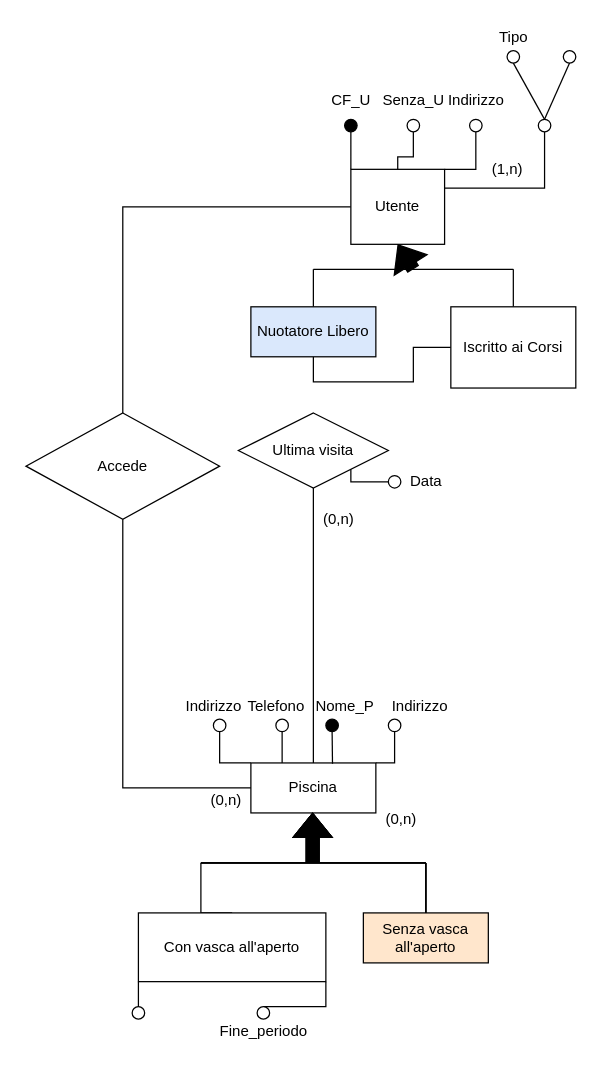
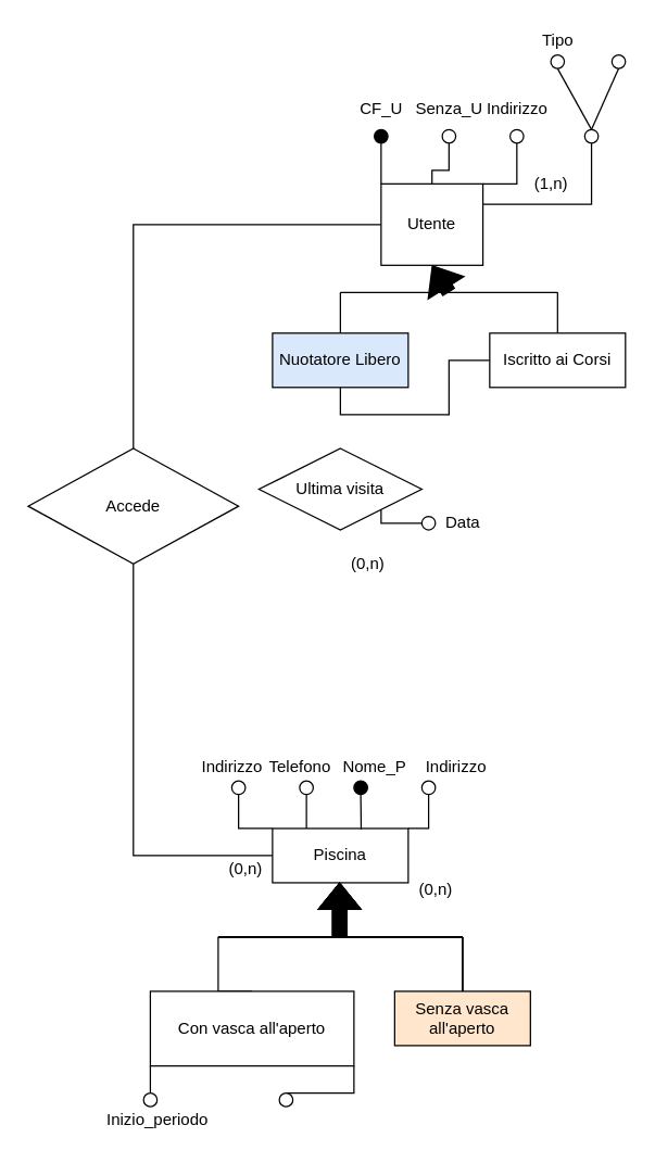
  <mxCell id="0" />
  <mxCell id="1" parent="0" />
  <mxCell id="2" style="edgeStyle=orthogonalEdgeStyle;rounded=0;orthogonalLoop=1;jettySize=auto;html=1;exitX=0;exitY=0;exitDx=0;exitDy=0;endArrow=none;endFill=0;fillColor=#000000;" edge="1" parent="1" source="6" target="14"><mxGeometry relative="1" as="geometry" /></mxCell>
  <mxCell id="3" style="edgeStyle=orthogonalEdgeStyle;rounded=0;orthogonalLoop=1;jettySize=auto;html=1;exitX=1;exitY=0;exitDx=0;exitDy=0;entryX=0.5;entryY=1;entryDx=0;entryDy=0;endArrow=none;endFill=0;fillColor=#000000;" edge="1" parent="1" source="6" target="18"><mxGeometry relative="1" as="geometry" /></mxCell>
  <mxCell id="4" style="edgeStyle=orthogonalEdgeStyle;rounded=0;orthogonalLoop=1;jettySize=auto;html=1;exitX=1;exitY=0.25;exitDx=0;exitDy=0;entryX=0.5;entryY=1;entryDx=0;entryDy=0;endArrow=none;endFill=0;fillColor=#000000;" edge="1" parent="1" source="6" target="21"><mxGeometry relative="1" as="geometry" /></mxCell>
  <mxCell id="5" style="edgeStyle=orthogonalEdgeStyle;rounded=0;orthogonalLoop=1;jettySize=auto;html=1;exitX=0;exitY=0.5;exitDx=0;exitDy=0;entryX=0.5;entryY=0;entryDx=0;entryDy=0;endArrow=none;endFill=0;" edge="1" parent="1" source="6" target="44"><mxGeometry relative="1" as="geometry" /></mxCell>
  <mxCell id="6" value="Utente" style="whiteSpace=wrap;html=1;align=center;" vertex="1" parent="1"><mxGeometry x="280" y="135" width="75" height="60" as="geometry" /></mxCell>
  <mxCell id="7" value="" style="shape=flexArrow;endArrow=classic;html=1;rounded=0;entryX=0.5;entryY=1;entryDx=0;entryDy=0;fillColor=#000000;" edge="1" parent="1" target="6"><mxGeometry width="50" height="50" relative="1" as="geometry"><mxPoint x="330" y="215" as="sourcePoint" /><mxPoint x="350" y="195" as="targetPoint" /></mxGeometry></mxCell>
  <mxCell id="8" value="" style="endArrow=none;html=1;rounded=0;fillColor=#000000;" edge="1" parent="1"><mxGeometry width="50" height="50" relative="1" as="geometry"><mxPoint x="250" y="215" as="sourcePoint" /><mxPoint x="410" y="215" as="targetPoint" /></mxGeometry></mxCell>
  <mxCell id="9" style="edgeStyle=orthogonalEdgeStyle;rounded=0;orthogonalLoop=1;jettySize=auto;html=1;exitX=0.5;exitY=0;exitDx=0;exitDy=0;fillColor=#000000;endArrow=none;endFill=0;" edge="1" parent="1" source="11"><mxGeometry relative="1" as="geometry"><mxPoint x="250" y="215" as="targetPoint" /></mxGeometry></mxCell>
  <mxCell id="10" style="edgeStyle=orthogonalEdgeStyle;rounded=0;orthogonalLoop=1;jettySize=auto;html=1;exitX=0.5;exitY=1;exitDx=0;exitDy=0;endArrow=none;endFill=0;" edge="1" parent="1" source="11" target="13"><mxGeometry relative="1" as="geometry"><mxPoint x="250" y="320" as="targetPoint" /></mxGeometry></mxCell>
  <mxCell id="11" value="Nuotatore Libero" style="whiteSpace=wrap;html=1;align=center;fillColor=#dae8fc;" vertex="1" parent="1"><mxGeometry x="200" y="245" width="100" height="40" as="geometry" /></mxCell>
  <mxCell id="12" style="edgeStyle=orthogonalEdgeStyle;rounded=0;orthogonalLoop=1;jettySize=auto;html=1;exitX=0.5;exitY=0;exitDx=0;exitDy=0;endArrow=none;endFill=0;fillColor=#000000;" edge="1" parent="1" source="13"><mxGeometry relative="1" as="geometry"><mxPoint x="410" y="215" as="targetPoint" /></mxGeometry></mxCell>
- <mxCell id="13" value="Iscritto ai Corsi" style="whiteSpace=wrap;html=1;align=center;" vertex="1" parent="1"><mxGeometry x="360" y="245" width="100" height="65" as="geometry" /></mxCell>
+ <mxCell id="13" value="Iscritto ai Corsi" style="whiteSpace=wrap;html=1;align=center;" vertex="1" parent="1"><mxGeometry x="360" y="245" width="100" height="40" as="geometry" /></mxCell>
  <mxCell id="14" value="" style="ellipse;whiteSpace=wrap;html=1;aspect=fixed;fillColor=#000000;" vertex="1" parent="1"><mxGeometry x="275" y="95" width="10" height="10" as="geometry" /></mxCell>
  <mxCell id="15" value="" style="edgeStyle=orthogonalEdgeStyle;rounded=0;orthogonalLoop=1;jettySize=auto;html=1;endArrow=none;endFill=0;fillColor=#000000;" edge="1" parent="1" source="16" target="6"><mxGeometry relative="1" as="geometry" /></mxCell>
  <mxCell id="16" value="" style="ellipse;whiteSpace=wrap;html=1;aspect=fixed;" vertex="1" parent="1"><mxGeometry x="325" y="95" width="10" height="10" as="geometry" /></mxCell>
  <mxCell id="17" value="CF_U" style="text;html=1;align=center;verticalAlign=middle;resizable=0;points=[];autosize=1;strokeColor=none;fillColor=none;" vertex="1" parent="1"><mxGeometry x="255" y="70" width="50" height="20" as="geometry" /></mxCell>
  <mxCell id="18" value="" style="ellipse;whiteSpace=wrap;html=1;aspect=fixed;" vertex="1" parent="1"><mxGeometry x="375" y="95" width="10" height="10" as="geometry" /></mxCell>
  <mxCell id="19" value="Senza_U" style="text;html=1;align=center;verticalAlign=middle;resizable=0;points=[];autosize=1;strokeColor=none;fillColor=none;" vertex="1" parent="1"><mxGeometry x="300" y="70" width="60" height="20" as="geometry" /></mxCell>
  <mxCell id="20" value="Indirizzo" style="text;html=1;align=center;verticalAlign=middle;resizable=0;points=[];autosize=1;strokeColor=none;fillColor=none;" vertex="1" parent="1"><mxGeometry x="350" y="70" width="60" height="20" as="geometry" /></mxCell>
  <mxCell id="21" value="" style="ellipse;whiteSpace=wrap;html=1;aspect=fixed;" vertex="1" parent="1"><mxGeometry x="430" y="95" width="10" height="10" as="geometry" /></mxCell>
  <mxCell id="22" value="" style="ellipse;whiteSpace=wrap;html=1;aspect=fixed;" vertex="1" parent="1"><mxGeometry x="405" y="40" width="10" height="10" as="geometry" /></mxCell>
  <mxCell id="23" value="" style="ellipse;whiteSpace=wrap;html=1;aspect=fixed;" vertex="1" parent="1"><mxGeometry x="450" y="40" width="10" height="10" as="geometry" /></mxCell>
  <mxCell id="24" value="" style="endArrow=none;html=1;rounded=0;fillColor=#000000;exitX=0.5;exitY=0;exitDx=0;exitDy=0;entryX=0.5;entryY=1;entryDx=0;entryDy=0;" edge="1" parent="1" source="21" target="23"><mxGeometry width="50" height="50" relative="1" as="geometry"><mxPoint x="400" y="100" as="sourcePoint" /><mxPoint x="450" y="50" as="targetPoint" /></mxGeometry></mxCell>
  <mxCell id="25" value="" style="endArrow=none;html=1;rounded=0;fillColor=#000000;exitX=0.5;exitY=0;exitDx=0;exitDy=0;" edge="1" parent="1" source="21"><mxGeometry width="50" height="50" relative="1" as="geometry"><mxPoint x="395" y="95" as="sourcePoint" /><mxPoint x="410" y="50" as="targetPoint" /></mxGeometry></mxCell>
  <mxCell id="26" value="Tipo" style="text;html=1;align=center;verticalAlign=middle;resizable=0;points=[];autosize=1;strokeColor=none;fillColor=none;" vertex="1" parent="1"><mxGeometry x="390" y="20" width="40" height="20" as="geometry" /></mxCell>
  <mxCell id="27" value="(1,n)" style="text;html=1;align=center;verticalAlign=middle;resizable=0;points=[];autosize=1;strokeColor=none;fillColor=none;" vertex="1" parent="1"><mxGeometry x="385" y="125" width="40" height="20" as="geometry" /></mxCell>
  <mxCell id="28" style="edgeStyle=orthogonalEdgeStyle;rounded=0;orthogonalLoop=1;jettySize=auto;html=1;exitX=0;exitY=0;exitDx=0;exitDy=0;entryX=0.5;entryY=1;entryDx=0;entryDy=0;endArrow=none;endFill=0;fillColor=#000000;" edge="1" parent="1" source="31" target="49"><mxGeometry relative="1" as="geometry" /></mxCell>
  <mxCell id="29" style="edgeStyle=orthogonalEdgeStyle;rounded=0;orthogonalLoop=1;jettySize=auto;html=1;exitX=0.25;exitY=0;exitDx=0;exitDy=0;entryX=0.5;entryY=1;entryDx=0;entryDy=0;endArrow=none;endFill=0;fillColor=#000000;" edge="1" parent="1" source="31" target="54"><mxGeometry relative="1" as="geometry" /></mxCell>
  <mxCell id="30" style="edgeStyle=orthogonalEdgeStyle;rounded=0;orthogonalLoop=1;jettySize=auto;html=1;exitX=1;exitY=0;exitDx=0;exitDy=0;entryX=0.5;entryY=1;entryDx=0;entryDy=0;endArrow=none;endFill=0;fillColor=#000000;" edge="1" parent="1" source="31" target="56"><mxGeometry relative="1" as="geometry" /></mxCell>
  <mxCell id="31" value="Piscina" style="whiteSpace=wrap;html=1;align=center;" vertex="1" parent="1"><mxGeometry x="200" y="610" width="100" height="40" as="geometry" /></mxCell>
  <mxCell id="32" value="" style="shape=flexArrow;endArrow=classic;html=1;rounded=0;entryX=0.5;entryY=1;entryDx=0;entryDy=0;fillColor=#000000;" edge="1" parent="1"><mxGeometry width="50" height="50" relative="1" as="geometry"><mxPoint x="249.41" y="690" as="sourcePoint" /><mxPoint x="249.41" y="650" as="targetPoint" /></mxGeometry></mxCell>
  <mxCell id="33" value="" style="endArrow=none;html=1;rounded=0;fillColor=#000000;" edge="1" parent="1"><mxGeometry width="50" height="50" relative="1" as="geometry"><mxPoint x="160" y="690" as="sourcePoint" /><mxPoint x="340" y="690" as="targetPoint" /></mxGeometry></mxCell>
  <mxCell id="34" style="edgeStyle=orthogonalEdgeStyle;rounded=0;orthogonalLoop=1;jettySize=auto;html=1;exitX=0.5;exitY=0;exitDx=0;exitDy=0;endArrow=none;endFill=0;fillColor=#000000;" edge="1" parent="1" source="37"><mxGeometry relative="1" as="geometry"><mxPoint x="160" y="690" as="targetPoint" /><Array as="points"><mxPoint x="160" y="710" /><mxPoint x="160" y="710" /></Array></mxGeometry></mxCell>
  <mxCell id="35" style="edgeStyle=orthogonalEdgeStyle;rounded=0;orthogonalLoop=1;jettySize=auto;html=1;exitX=1;exitY=1;exitDx=0;exitDy=0;entryX=0.5;entryY=0;entryDx=0;entryDy=0;endArrow=none;endFill=0;fillColor=#000000;" edge="1" parent="1" source="37" target="59"><mxGeometry relative="1" as="geometry" /></mxCell>
  <mxCell id="36" style="edgeStyle=orthogonalEdgeStyle;rounded=0;orthogonalLoop=1;jettySize=auto;html=1;exitX=0;exitY=1;exitDx=0;exitDy=0;entryX=0.5;entryY=0;entryDx=0;entryDy=0;endArrow=none;endFill=0;fillColor=#000000;" edge="1" parent="1" source="37" target="58"><mxGeometry relative="1" as="geometry" /></mxCell>
  <mxCell id="37" value="Con vasca all'aperto" style="whiteSpace=wrap;html=1;align=center;" vertex="1" parent="1"><mxGeometry x="110" y="730" width="150" height="55" as="geometry" /></mxCell>
  <mxCell id="38" style="edgeStyle=orthogonalEdgeStyle;rounded=0;orthogonalLoop=1;jettySize=auto;html=1;exitX=0.5;exitY=0;exitDx=0;exitDy=0;endArrow=none;endFill=0;fillColor=#000000;" edge="1" parent="1" source="39"><mxGeometry relative="1" as="geometry"><mxPoint x="340" y="690" as="targetPoint" /><Array as="points"><mxPoint x="340" y="690" /></Array></mxGeometry></mxCell>
  <mxCell id="39" value="Senza vasca all'aperto" style="whiteSpace=wrap;html=1;align=center;fillColor=#ffe6cc;" vertex="1" parent="1"><mxGeometry x="290" y="730" width="100" height="40" as="geometry" /></mxCell>
- <mxCell id="40" style="edgeStyle=orthogonalEdgeStyle;rounded=0;orthogonalLoop=1;jettySize=auto;html=1;exitX=0.5;exitY=1;exitDx=0;exitDy=0;entryX=0.5;entryY=0;entryDx=0;entryDy=0;endArrow=none;endFill=0;fillColor=#000000;" edge="1" parent="1" source="42" target="31"><mxGeometry relative="1" as="geometry" /></mxCell>
  <mxCell id="41" style="edgeStyle=orthogonalEdgeStyle;rounded=0;orthogonalLoop=1;jettySize=auto;html=1;exitX=1;exitY=1;exitDx=0;exitDy=0;entryX=0;entryY=0.5;entryDx=0;entryDy=0;endArrow=none;endFill=0;fillColor=#000000;" edge="1" parent="1" source="42" target="46"><mxGeometry relative="1" as="geometry"><Array as="points"><mxPoint x="280" y="385" /></Array></mxGeometry></mxCell>
  <mxCell id="42" value="Ultima visita" style="shape=rhombus;perimeter=rhombusPerimeter;whiteSpace=wrap;html=1;align=center;" vertex="1" parent="1"><mxGeometry x="190" y="330" width="120" height="60" as="geometry" /></mxCell>
  <mxCell id="43" style="edgeStyle=orthogonalEdgeStyle;rounded=0;orthogonalLoop=1;jettySize=auto;html=1;exitX=0.5;exitY=1;exitDx=0;exitDy=0;entryX=0;entryY=0.5;entryDx=0;entryDy=0;endArrow=none;endFill=0;fillColor=#000000;" edge="1" parent="1" source="44" target="31"><mxGeometry relative="1" as="geometry" /></mxCell>
  <mxCell id="44" value="Accede" style="shape=rhombus;perimeter=rhombusPerimeter;whiteSpace=wrap;html=1;align=center;" vertex="1" parent="1"><mxGeometry x="20" y="330" width="155" height="85" as="geometry" /></mxCell>
  <mxCell id="45" value="(0,n)" style="text;html=1;align=center;verticalAlign=middle;resizable=0;points=[];autosize=1;strokeColor=none;fillColor=none;" vertex="1" parent="1"><mxGeometry x="250" y="405" width="40" height="20" as="geometry" /></mxCell>
  <mxCell id="46" value="" style="ellipse;whiteSpace=wrap;html=1;aspect=fixed;" vertex="1" parent="1"><mxGeometry x="310" y="380" width="10" height="10" as="geometry" /></mxCell>
  <mxCell id="47" value="Data" style="text;html=1;align=center;verticalAlign=middle;resizable=0;points=[];autosize=1;strokeColor=none;fillColor=none;" vertex="1" parent="1"><mxGeometry x="320" y="375" width="40" height="20" as="geometry" /></mxCell>
  <mxCell id="48" value="(0,n)" style="text;html=1;align=center;verticalAlign=middle;resizable=0;points=[];autosize=1;strokeColor=none;fillColor=none;" vertex="1" parent="1"><mxGeometry x="160" y="630" width="40" height="20" as="geometry" /></mxCell>
  <mxCell id="49" value="" style="ellipse;whiteSpace=wrap;html=1;aspect=fixed;" vertex="1" parent="1"><mxGeometry x="170" y="575" width="10" height="10" as="geometry" /></mxCell>
  <mxCell id="50" style="edgeStyle=orthogonalEdgeStyle;rounded=0;orthogonalLoop=1;jettySize=auto;html=1;exitX=0.5;exitY=1;exitDx=0;exitDy=0;entryX=0.953;entryY=0.014;entryDx=0;entryDy=0;entryPerimeter=0;endArrow=none;endFill=0;fillColor=#000000;" edge="1" parent="1" source="51"><mxGeometry relative="1" as="geometry"><mxPoint x="265.3" y="610.56" as="targetPoint" /></mxGeometry></mxCell>
  <mxCell id="51" value="" style="ellipse;whiteSpace=wrap;html=1;aspect=fixed;fillColor=#000000;" vertex="1" parent="1"><mxGeometry x="260" y="575" width="10" height="10" as="geometry" /></mxCell>
  <mxCell id="52" value="Nome_P" style="text;html=1;align=center;verticalAlign=middle;resizable=0;points=[];autosize=1;strokeColor=none;fillColor=none;" vertex="1" parent="1"><mxGeometry x="245" y="555" width="60" height="20" as="geometry" /></mxCell>
  <mxCell id="53" value="Indirizzo" style="text;html=1;align=center;verticalAlign=middle;resizable=0;points=[];autosize=1;strokeColor=none;fillColor=none;" vertex="1" parent="1"><mxGeometry x="140" y="555" width="60" height="20" as="geometry" /></mxCell>
  <mxCell id="54" value="" style="ellipse;whiteSpace=wrap;html=1;aspect=fixed;" vertex="1" parent="1"><mxGeometry x="220" y="575" width="10" height="10" as="geometry" /></mxCell>
  <mxCell id="55" value="Telefono" style="text;html=1;align=center;verticalAlign=middle;resizable=0;points=[];autosize=1;strokeColor=none;fillColor=none;" vertex="1" parent="1"><mxGeometry x="190" y="555" width="60" height="20" as="geometry" /></mxCell>
  <mxCell id="56" value="" style="ellipse;whiteSpace=wrap;html=1;aspect=fixed;" vertex="1" parent="1"><mxGeometry x="310" y="575" width="10" height="10" as="geometry" /></mxCell>
  <mxCell id="57" value="Indirizzo" style="text;html=1;align=center;verticalAlign=middle;resizable=0;points=[];autosize=1;strokeColor=none;fillColor=none;" vertex="1" parent="1"><mxGeometry x="305" y="555" width="60" height="20" as="geometry" /></mxCell>
  <mxCell id="58" value="" style="ellipse;whiteSpace=wrap;html=1;aspect=fixed;" vertex="1" parent="1"><mxGeometry x="105" y="805" width="10" height="10" as="geometry" /></mxCell>
  <mxCell id="59" value="" style="ellipse;whiteSpace=wrap;html=1;aspect=fixed;" vertex="1" parent="1"><mxGeometry x="205" y="805" width="10" height="10" as="geometry" /></mxCell>
- <mxCell id="61" value="Fine_periodo" style="text;html=1;align=center;verticalAlign=middle;resizable=0;points=[];autosize=1;strokeColor=none;fillColor=none;" vertex="1" parent="1"><mxGeometry x="165" y="815" width="90" height="20" as="geometry" /></mxCell>
+ <mxCell id="60" value="Inizio_periodo" style="text;html=1;align=center;verticalAlign=middle;resizable=0;points=[];autosize=1;strokeColor=none;fillColor=none;" vertex="1" parent="1"><mxGeometry x="70" y="815" width="90" height="20" as="geometry" /></mxCell>
  <mxCell id="62" value="" style="shape=flexArrow;endArrow=classic;html=1;rounded=0;entryX=0.5;entryY=1;entryDx=0;entryDy=0;fillColor=#000000;" edge="1" parent="1"><mxGeometry width="50" height="50" relative="1" as="geometry"><mxPoint x="249.41" y="690" as="sourcePoint" /><mxPoint x="249.41" y="650" as="targetPoint" /></mxGeometry></mxCell>
  <mxCell id="63" value="" style="shape=flexArrow;endArrow=classic;html=1;rounded=0;entryX=0.5;entryY=1;entryDx=0;entryDy=0;fillColor=#000000;" edge="1" parent="1"><mxGeometry width="50" height="50" relative="1" as="geometry"><mxPoint x="249.41" y="690" as="sourcePoint" /><mxPoint x="249.41" y="650" as="targetPoint" /></mxGeometry></mxCell>
  <mxCell id="64" value="" style="endArrow=none;html=1;rounded=0;fillColor=#000000;" edge="1" parent="1"><mxGeometry width="50" height="50" relative="1" as="geometry"><mxPoint x="160" y="690" as="sourcePoint" /><mxPoint x="340" y="690" as="targetPoint" /></mxGeometry></mxCell>
  <mxCell id="65" value="" style="endArrow=none;html=1;rounded=0;fillColor=#000000;" edge="1" parent="1"><mxGeometry width="50" height="50" relative="1" as="geometry"><mxPoint x="160" y="690" as="sourcePoint" /><mxPoint x="340" y="690" as="targetPoint" /></mxGeometry></mxCell>
  <mxCell id="66" value="" style="shape=flexArrow;endArrow=classic;html=1;rounded=0;entryX=0.5;entryY=1;entryDx=0;entryDy=0;fillColor=#000000;" edge="1" parent="1"><mxGeometry width="50" height="50" relative="1" as="geometry"><mxPoint x="249.41" y="690" as="sourcePoint" /><mxPoint x="249.41" y="650" as="targetPoint" /></mxGeometry></mxCell>
  <mxCell id="67" style="edgeStyle=orthogonalEdgeStyle;rounded=0;orthogonalLoop=1;jettySize=auto;html=1;exitX=0.5;exitY=0;exitDx=0;exitDy=0;endArrow=none;endFill=0;fillColor=#000000;" edge="1" parent="1"><mxGeometry relative="1" as="geometry"><mxPoint x="340" y="690" as="targetPoint" /><mxPoint x="340" y="730" as="sourcePoint" /><Array as="points"><mxPoint x="340" y="690" /></Array></mxGeometry></mxCell>
  <mxCell id="68" value="" style="endArrow=none;html=1;rounded=0;fillColor=#000000;" edge="1" parent="1"><mxGeometry width="50" height="50" relative="1" as="geometry"><mxPoint x="160" y="690" as="sourcePoint" /><mxPoint x="340" y="690" as="targetPoint" /></mxGeometry></mxCell>
  <mxCell id="69" value="" style="shape=flexArrow;endArrow=classic;html=1;rounded=0;entryX=0.5;entryY=1;entryDx=0;entryDy=0;fillColor=#000000;" edge="1" parent="1"><mxGeometry width="50" height="50" relative="1" as="geometry"><mxPoint x="249.41" y="690" as="sourcePoint" /><mxPoint x="249.41" y="650" as="targetPoint" /></mxGeometry></mxCell>
  <mxCell id="70" style="edgeStyle=orthogonalEdgeStyle;rounded=0;orthogonalLoop=1;jettySize=auto;html=1;exitX=0.5;exitY=0;exitDx=0;exitDy=0;endArrow=none;endFill=0;fillColor=#000000;" edge="1" parent="1"><mxGeometry relative="1" as="geometry"><mxPoint x="340" y="690" as="targetPoint" /><mxPoint x="340" y="730" as="sourcePoint" /><Array as="points"><mxPoint x="340" y="690" /></Array></mxGeometry></mxCell>
  <mxCell id="71" value="(0,n)" style="text;html=1;align=center;verticalAlign=middle;resizable=0;points=[];autosize=1;strokeColor=none;fillColor=none;" vertex="1" parent="1"><mxGeometry x="300" y="645" width="40" height="20" as="geometry" /></mxCell>
